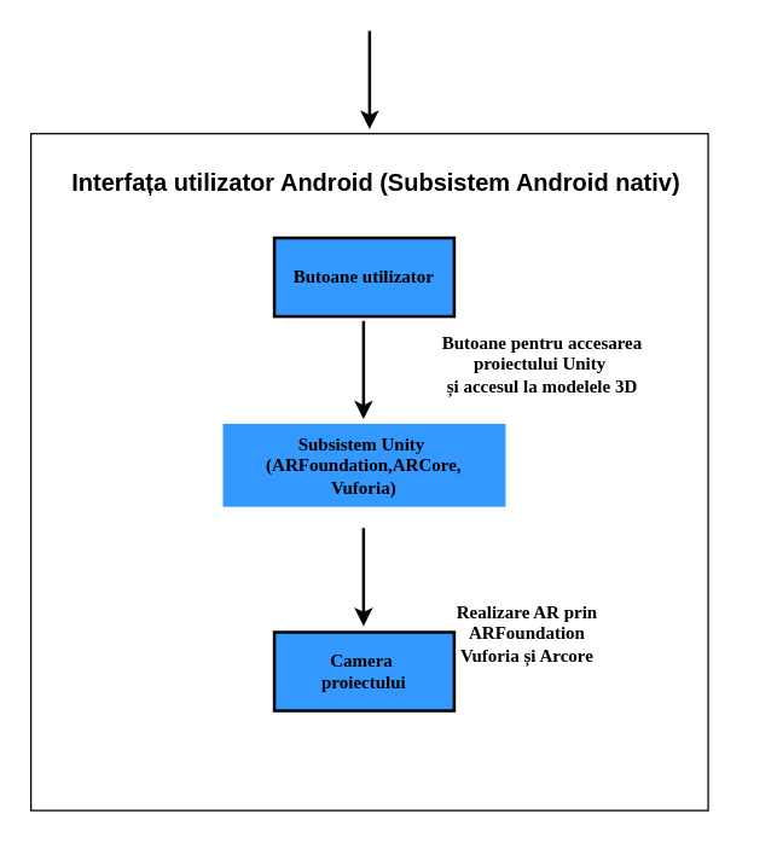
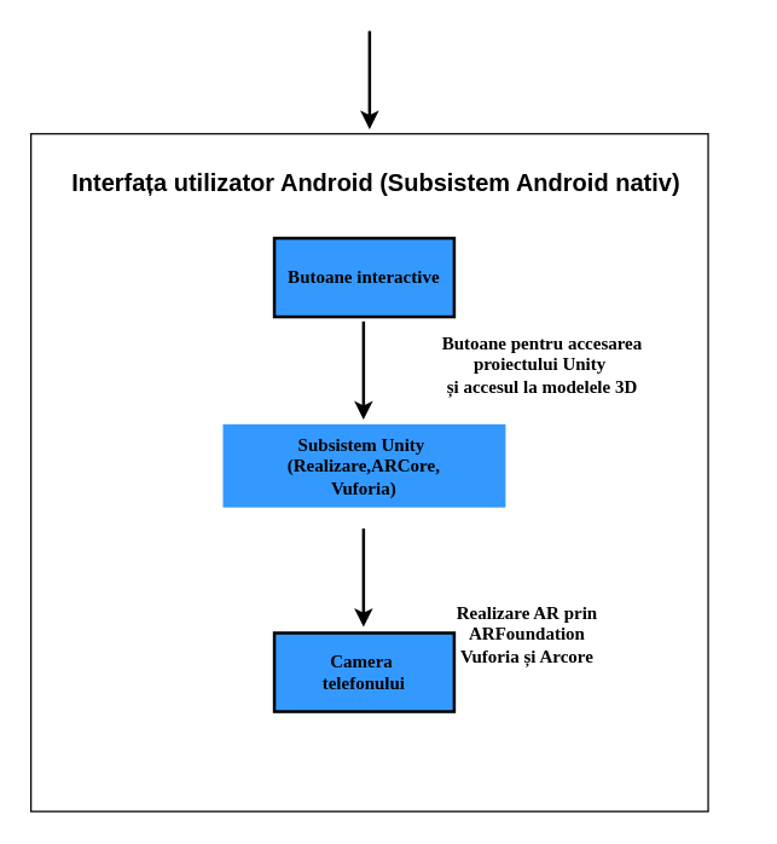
  <mxCell id="0" />
  <mxCell id="1" parent="0" />
  <mxCell id="2" value="" style="whiteSpace=wrap;html=1;aspect=fixed;fontSize=10;labelBorderColor=none;" parent="1" vertex="1"><mxGeometry x="20" y="88" width="448" height="448" as="geometry" /></mxCell>
- <mxCell id="3" value="Butoane utilizator" style="rounded=0;whiteSpace=wrap;html=1;fontStyle=1;fontFamily=Verdana;labelBackgroundColor=none;strokeWidth=2;fillColor=#3399FF;" parent="1" vertex="1"><mxGeometry x="181" y="157" width="119" height="52" as="geometry" /></mxCell>
+ <mxCell id="3" value="Butoane interactive" style="rounded=0;whiteSpace=wrap;html=1;fontStyle=1;fontFamily=Verdana;labelBackgroundColor=none;strokeWidth=2;fillColor=#3399FF;" parent="1" vertex="1"><mxGeometry x="181" y="157" width="119" height="52" as="geometry" /></mxCell>
  <mxCell id="4" value="" style="endArrow=classic;html=1;rounded=0;fontColor=#000000;strokeColor=#000000;strokeWidth=2;" parent="1" edge="1"><mxGeometry width="50" height="50" relative="1" as="geometry"><mxPoint x="244" y="20" as="sourcePoint" /><mxPoint x="244" y="85" as="targetPoint" /></mxGeometry></mxCell>
- <mxCell id="5" value="Subsistem Unity&amp;nbsp;&lt;br&gt;(ARFoundation,ARCore,&lt;br&gt;Vuforia)" style="rounded=0;whiteSpace=wrap;html=1;fontFamily=Verdana;fontStyle=1;strokeWidth=2;strokeColor=#FFFFFF;fillColor=#3399FF;" parent="1" vertex="1"><mxGeometry x="146" y="279" width="189" height="57" as="geometry" /></mxCell>
- <mxCell id="6" value="Camera&amp;nbsp;&lt;br&gt;proiectului" style="rounded=0;whiteSpace=wrap;html=1;fontStyle=1;fontFamily=Verdana;strokeWidth=2;fillColor=#3399FF;" parent="1" vertex="1"><mxGeometry x="181" y="418" width="119" height="52" as="geometry" /></mxCell>
+ <mxCell id="5" value="Subsistem Unity&amp;nbsp;&lt;br&gt;(Realizare,ARCore,&lt;br&gt;Vuforia)" style="rounded=0;whiteSpace=wrap;html=1;fontFamily=Verdana;fontStyle=1;strokeWidth=2;strokeColor=#FFFFFF;fillColor=#3399FF;" parent="1" vertex="1"><mxGeometry x="146" y="279" width="189" height="57" as="geometry" /></mxCell>
+ <mxCell id="6" value="Camera&amp;nbsp;&lt;br&gt;telefonului" style="rounded=0;whiteSpace=wrap;html=1;fontStyle=1;fontFamily=Verdana;strokeWidth=2;fillColor=#3399FF;" parent="1" vertex="1"><mxGeometry x="181" y="418" width="119" height="52" as="geometry" /></mxCell>
  <mxCell id="7" value="" style="endArrow=classic;html=1;rounded=0;strokeWidth=2;" parent="1" edge="1"><mxGeometry width="50" height="50" relative="1" as="geometry"><mxPoint x="240" y="212" as="sourcePoint" /><mxPoint x="240" y="277" as="targetPoint" /></mxGeometry></mxCell>
  <mxCell id="8" value="" style="endArrow=classic;html=1;rounded=0;strokeWidth=2;" parent="1" edge="1"><mxGeometry width="50" height="50" relative="1" as="geometry"><mxPoint x="240" y="349" as="sourcePoint" /><mxPoint x="240" y="414" as="targetPoint" /></mxGeometry></mxCell>
  <mxCell id="9" value="&lt;font style=&quot;font-size: 16px;&quot;&gt;Interfața utilizator Android (Subsistem Android nativ)&lt;/font&gt;" style="text;strokeColor=none;fillColor=none;html=1;fontSize=18;fontStyle=1;verticalAlign=middle;align=center;" parent="1" vertex="1"><mxGeometry x="210" y="108" width="76" height="23" as="geometry" /></mxCell>
  <mxCell id="10" value="Butoane pentru accesarea &lt;br style=&quot;font-size: 12px;&quot;&gt;proiectului Unity&amp;nbsp;&lt;br style=&quot;font-size: 12px;&quot;&gt;și accesul la modelele 3D" style="text;strokeColor=none;fillColor=none;html=1;fontSize=12;fontStyle=1;verticalAlign=middle;align=center;fontFamily=Verdana;" parent="1" vertex="1"><mxGeometry x="224" y="227" width="268" height="28" as="geometry" /></mxCell>
  <mxCell id="11" value="Realizare AR prin &lt;br&gt;ARFoundation&lt;br&gt;Vuforia și Arcore" style="text;strokeColor=none;fillColor=none;html=1;fontSize=12;fontStyle=1;verticalAlign=middle;align=center;fontFamily=Verdana;" parent="1" vertex="1"><mxGeometry x="318" y="406" width="59" height="26" as="geometry" /></mxCell>
